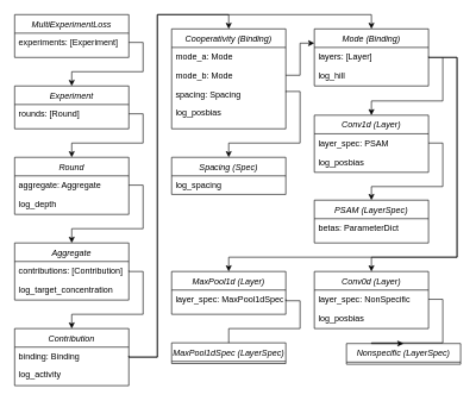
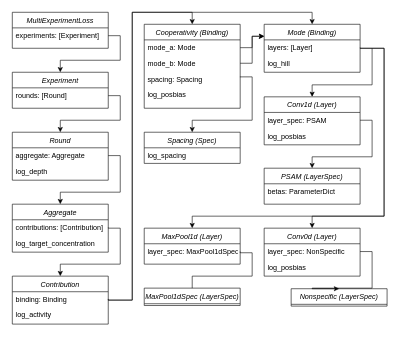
  <mxCell id="0" />
  <mxCell id="1" parent="0" />
  <mxCell id="2" value="MultiExperimentLoss" style="swimlane;fontStyle=2;align=center;verticalAlign=top;childLayout=stackLayout;horizontal=1;startSize=26;horizontalStack=0;resizeParent=1;resizeLast=0;collapsible=1;marginBottom=0;rounded=0;shadow=0;strokeWidth=1;" parent="1" vertex="1"><mxGeometry x="20" y="20" width="160" height="60" as="geometry"><mxRectangle x="230" y="140" width="160" height="26" as="alternateBounds" /></mxGeometry></mxCell>
  <mxCell id="3" value="experiments: [Experiment]" style="text;align=left;verticalAlign=top;spacingLeft=4;spacingRight=4;overflow=hidden;rotatable=0;points=[[0,0.5],[1,0.5]];portConstraint=eastwest;rounded=0;shadow=0;html=0;" parent="2" vertex="1"><mxGeometry y="26" width="160" height="26" as="geometry" /></mxCell>
  <mxCell id="4" value="Experiment" style="swimlane;fontStyle=2;align=center;verticalAlign=top;childLayout=stackLayout;horizontal=1;startSize=26;horizontalStack=0;resizeParent=1;resizeLast=0;collapsible=1;marginBottom=0;rounded=0;shadow=0;strokeWidth=1;" parent="1" vertex="1"><mxGeometry x="20" y="120" width="160" height="60" as="geometry"><mxRectangle x="230" y="140" width="160" height="26" as="alternateBounds" /></mxGeometry></mxCell>
  <mxCell id="5" value="rounds: [Round]" style="text;align=left;verticalAlign=top;spacingLeft=4;spacingRight=4;overflow=hidden;rotatable=0;points=[[0,0.5],[1,0.5]];portConstraint=eastwest;rounded=0;shadow=0;html=0;" parent="4" vertex="1"><mxGeometry y="26" width="160" height="26" as="geometry" /></mxCell>
  <mxCell id="6" style="edgeStyle=orthogonalEdgeStyle;rounded=0;orthogonalLoop=1;jettySize=auto;html=1;exitX=1;exitY=0.5;exitDx=0;exitDy=0;entryX=0.5;entryY=0;entryDx=0;entryDy=0;" parent="1" source="3" target="4" edge="1"><mxGeometry relative="1" as="geometry"><mxPoint x="260" y="59" as="targetPoint" /><Array as="points"><mxPoint x="200" y="59" /><mxPoint x="200" y="100" /><mxPoint x="100" y="100" /></Array></mxGeometry></mxCell>
  <mxCell id="7" value="Round" style="swimlane;fontStyle=2;align=center;verticalAlign=top;childLayout=stackLayout;horizontal=1;startSize=26;horizontalStack=0;resizeParent=1;resizeLast=0;collapsible=1;marginBottom=0;rounded=0;shadow=0;strokeWidth=1;" parent="1" vertex="1"><mxGeometry x="20" y="220" width="160" height="80" as="geometry"><mxRectangle x="230" y="140" width="160" height="26" as="alternateBounds" /></mxGeometry></mxCell>
  <mxCell id="8" value="aggregate: Aggregate" style="text;align=left;verticalAlign=top;spacingLeft=4;spacingRight=4;overflow=hidden;rotatable=0;points=[[0,0.5],[1,0.5]];portConstraint=eastwest;rounded=0;shadow=0;html=0;" parent="7" vertex="1"><mxGeometry y="26" width="160" height="26" as="geometry" /></mxCell>
  <mxCell id="9" value="log_depth" style="text;align=left;verticalAlign=top;spacingLeft=4;spacingRight=4;overflow=hidden;rotatable=0;points=[[0,0.5],[1,0.5]];portConstraint=eastwest;rounded=0;shadow=0;html=0;" parent="7" vertex="1"><mxGeometry y="52" width="160" height="26" as="geometry" /></mxCell>
  <mxCell id="10" style="edgeStyle=orthogonalEdgeStyle;rounded=0;orthogonalLoop=1;jettySize=auto;html=1;exitX=1;exitY=0.5;exitDx=0;exitDy=0;entryX=0.5;entryY=0;entryDx=0;entryDy=0;" parent="1" source="5" target="7" edge="1"><mxGeometry relative="1" as="geometry"><mxPoint x="240" y="199" as="targetPoint" /><Array as="points"><mxPoint x="200" y="159" /><mxPoint x="200" y="200" /><mxPoint x="100" y="200" /></Array></mxGeometry></mxCell>
  <mxCell id="11" value="Aggregate" style="swimlane;fontStyle=2;align=center;verticalAlign=top;childLayout=stackLayout;horizontal=1;startSize=26;horizontalStack=0;resizeParent=1;resizeLast=0;collapsible=1;marginBottom=0;rounded=0;shadow=0;strokeWidth=1;" parent="1" vertex="1"><mxGeometry x="20" y="340" width="160" height="80" as="geometry"><mxRectangle x="230" y="140" width="160" height="26" as="alternateBounds" /></mxGeometry></mxCell>
  <mxCell id="12" value="contributions: [Contribution]" style="text;align=left;verticalAlign=top;spacingLeft=4;spacingRight=4;overflow=hidden;rotatable=0;points=[[0,0.5],[1,0.5]];portConstraint=eastwest;rounded=0;shadow=0;html=0;" parent="11" vertex="1"><mxGeometry y="26" width="160" height="26" as="geometry" /></mxCell>
  <mxCell id="13" value="log_target_concentration" style="text;align=left;verticalAlign=top;spacingLeft=4;spacingRight=4;overflow=hidden;rotatable=0;points=[[0,0.5],[1,0.5]];portConstraint=eastwest;rounded=0;shadow=0;html=0;" parent="11" vertex="1"><mxGeometry y="52" width="160" height="26" as="geometry" /></mxCell>
  <mxCell id="14" style="edgeStyle=orthogonalEdgeStyle;rounded=0;orthogonalLoop=1;jettySize=auto;html=1;exitX=1;exitY=0.5;exitDx=0;exitDy=0;entryX=0.5;entryY=0;entryDx=0;entryDy=0;" parent="1" source="8" target="11" edge="1"><mxGeometry relative="1" as="geometry"><mxPoint x="240" y="299" as="targetPoint" /><Array as="points"><mxPoint x="200" y="259" /><mxPoint x="200" y="320" /><mxPoint x="100" y="320" /></Array></mxGeometry></mxCell>
  <mxCell id="15" value="Contribution" style="swimlane;fontStyle=2;align=center;verticalAlign=top;childLayout=stackLayout;horizontal=1;startSize=26;horizontalStack=0;resizeParent=1;resizeLast=0;collapsible=1;marginBottom=0;rounded=0;shadow=0;strokeWidth=1;" parent="1" vertex="1"><mxGeometry x="20" y="460" width="160" height="80" as="geometry"><mxRectangle x="230" y="140" width="160" height="26" as="alternateBounds" /></mxGeometry></mxCell>
  <mxCell id="16" value="binding: Binding&#10;" style="text;align=left;verticalAlign=top;spacingLeft=4;spacingRight=4;overflow=hidden;rotatable=0;points=[[0,0.5],[1,0.5]];portConstraint=eastwest;rounded=0;shadow=0;html=0;" parent="15" vertex="1"><mxGeometry y="26" width="160" height="24" as="geometry" /></mxCell>
  <mxCell id="17" value="log_activity" style="text;align=left;verticalAlign=top;spacingLeft=4;spacingRight=4;overflow=hidden;rotatable=0;points=[[0,0.5],[1,0.5]];portConstraint=eastwest;rounded=0;shadow=0;html=0;" parent="15" vertex="1"><mxGeometry y="50" width="160" height="30" as="geometry" /></mxCell>
  <mxCell id="18" style="edgeStyle=orthogonalEdgeStyle;rounded=0;orthogonalLoop=1;jettySize=auto;html=1;exitX=1;exitY=0.5;exitDx=0;exitDy=0;entryX=0.5;entryY=0;entryDx=0;entryDy=0;" parent="1" source="12" target="15" edge="1"><mxGeometry relative="1" as="geometry"><mxPoint x="520" y="59" as="targetPoint" /><Array as="points"><mxPoint x="180" y="380" /><mxPoint x="200" y="380" /><mxPoint x="200" y="440" /><mxPoint x="100" y="440" /></Array></mxGeometry></mxCell>
  <mxCell id="19" value="Mode (Binding)" style="swimlane;fontStyle=2;align=center;verticalAlign=top;childLayout=stackLayout;horizontal=1;startSize=26;horizontalStack=0;resizeParent=1;resizeLast=0;collapsible=1;marginBottom=0;rounded=0;shadow=0;strokeWidth=1;" parent="1" vertex="1"><mxGeometry x="440" y="40" width="160" height="80" as="geometry"><mxRectangle x="230" y="140" width="160" height="26" as="alternateBounds" /></mxGeometry></mxCell>
  <mxCell id="20" value="layers: [Layer] " style="text;align=left;verticalAlign=top;spacingLeft=4;spacingRight=4;overflow=hidden;rotatable=0;points=[[0,0.5],[1,0.5]];portConstraint=eastwest;rounded=0;shadow=0;html=0;" parent="19" vertex="1"><mxGeometry y="26" width="160" height="26" as="geometry" /></mxCell>
  <mxCell id="21" value="log_hill" style="text;align=left;verticalAlign=top;spacingLeft=4;spacingRight=4;overflow=hidden;rotatable=0;points=[[0,0.5],[1,0.5]];portConstraint=eastwest;rounded=0;shadow=0;html=0;" parent="19" vertex="1"><mxGeometry y="52" width="160" height="26" as="geometry" /></mxCell>
  <mxCell id="22" style="edgeStyle=orthogonalEdgeStyle;rounded=0;orthogonalLoop=1;jettySize=auto;html=1;entryX=0.5;entryY=0;entryDx=0;entryDy=0;" parent="1" source="16" target="19" edge="1"><mxGeometry relative="1" as="geometry"><mxPoint x="519.98" y="39.95" as="targetPoint" /><Array as="points"><mxPoint x="220" y="500" /><mxPoint x="220" y="20" /><mxPoint x="520" y="20" /></Array><mxPoint x="159.98" y="497.95" as="sourcePoint" /></mxGeometry></mxCell>
  <mxCell id="23" value="Conv1d (Layer)" style="swimlane;fontStyle=2;align=center;verticalAlign=top;childLayout=stackLayout;horizontal=1;startSize=26;horizontalStack=0;resizeParent=1;resizeLast=0;collapsible=1;marginBottom=0;rounded=0;shadow=0;strokeWidth=1;" parent="1" vertex="1"><mxGeometry x="440" y="161" width="160" height="80" as="geometry"><mxRectangle x="230" y="140" width="160" height="26" as="alternateBounds" /></mxGeometry></mxCell>
  <mxCell id="24" value="layer_spec: PSAM" style="text;align=left;verticalAlign=top;spacingLeft=4;spacingRight=4;overflow=hidden;rotatable=0;points=[[0,0.5],[1,0.5]];portConstraint=eastwest;rounded=0;shadow=0;html=0;" parent="23" vertex="1"><mxGeometry y="26" width="160" height="26" as="geometry" /></mxCell>
  <mxCell id="25" value="log_posbias" style="text;align=left;verticalAlign=top;spacingLeft=4;spacingRight=4;overflow=hidden;rotatable=0;points=[[0,0.5],[1,0.5]];portConstraint=eastwest;rounded=0;shadow=0;html=0;" parent="23" vertex="1"><mxGeometry y="52" width="160" height="26" as="geometry" /></mxCell>
  <mxCell id="26" style="edgeStyle=orthogonalEdgeStyle;rounded=0;orthogonalLoop=1;jettySize=auto;html=1;entryX=0.5;entryY=0;entryDx=0;entryDy=0;" parent="1" source="20" target="23" edge="1"><mxGeometry relative="1" as="geometry"><mxPoint x="520" y="280" as="targetPoint" /><Array as="points"><mxPoint x="620" y="80" /><mxPoint x="620" y="141" /><mxPoint x="520" y="141" /></Array><mxPoint x="640" y="80" as="sourcePoint" /></mxGeometry></mxCell>
  <mxCell id="27" style="edgeStyle=orthogonalEdgeStyle;rounded=0;orthogonalLoop=1;jettySize=auto;html=1;entryX=0.5;entryY=0;entryDx=0;entryDy=0;exitX=1;exitY=0.5;exitDx=0;exitDy=0;" parent="1" source="16" target="28" edge="1"><mxGeometry relative="1" as="geometry"><mxPoint x="320" y="39.95" as="targetPoint" /><Array as="points"><mxPoint x="180" y="500" /><mxPoint x="220" y="500" /><mxPoint x="220" y="20" /><mxPoint x="320" y="20" /></Array><mxPoint x="160" y="499.95" as="sourcePoint" /></mxGeometry></mxCell>
  <mxCell id="28" value="Cooperativity (Binding)" style="swimlane;fontStyle=2;align=center;verticalAlign=top;childLayout=stackLayout;horizontal=1;startSize=26;horizontalStack=0;resizeParent=1;resizeLast=0;collapsible=1;marginBottom=0;rounded=0;shadow=0;strokeWidth=1;" parent="1" vertex="1"><mxGeometry x="240" y="40" width="160" height="140" as="geometry"><mxRectangle x="230" y="140" width="160" height="26" as="alternateBounds" /></mxGeometry></mxCell>
  <mxCell id="29" value="mode_a: Mode " style="text;align=left;verticalAlign=top;spacingLeft=4;spacingRight=4;overflow=hidden;rotatable=0;points=[[0,0.5],[1,0.5]];portConstraint=eastwest;rounded=0;shadow=0;html=0;" parent="28" vertex="1"><mxGeometry y="26" width="160" height="26" as="geometry" /></mxCell>
  <mxCell id="30" value="mode_b: Mode" style="text;align=left;verticalAlign=top;spacingLeft=4;spacingRight=4;overflow=hidden;rotatable=0;points=[[0,0.5],[1,0.5]];portConstraint=eastwest;rounded=0;shadow=0;html=0;" parent="28" vertex="1"><mxGeometry y="52" width="160" height="26" as="geometry" /></mxCell>
  <mxCell id="31" value="spacing: Spacing " style="text;align=left;verticalAlign=top;spacingLeft=4;spacingRight=4;overflow=hidden;rotatable=0;points=[[0,0.5],[1,0.5]];portConstraint=eastwest;rounded=0;shadow=0;html=0;" parent="28" vertex="1"><mxGeometry y="78" width="160" height="26" as="geometry" /></mxCell>
  <mxCell id="32" value="log_posbias" style="text;align=left;verticalAlign=top;spacingLeft=4;spacingRight=4;overflow=hidden;rotatable=0;points=[[0,0.5],[1,0.5]];portConstraint=eastwest;rounded=0;shadow=0;html=0;" parent="28" vertex="1"><mxGeometry y="104" width="160" height="36" as="geometry" /></mxCell>
  <mxCell id="33" value="PSAM (LayerSpec)" style="swimlane;fontStyle=2;align=center;verticalAlign=top;childLayout=stackLayout;horizontal=1;startSize=26;horizontalStack=0;resizeParent=1;resizeLast=0;collapsible=1;marginBottom=0;rounded=0;shadow=0;strokeWidth=1;" parent="1" vertex="1"><mxGeometry x="440" y="280" width="160" height="60" as="geometry"><mxRectangle x="230" y="140" width="160" height="26" as="alternateBounds" /></mxGeometry></mxCell>
  <mxCell id="34" value="betas: ParameterDict" style="text;align=left;verticalAlign=top;spacingLeft=4;spacingRight=4;overflow=hidden;rotatable=0;points=[[0,0.5],[1,0.5]];portConstraint=eastwest;rounded=0;shadow=0;html=0;" parent="33" vertex="1"><mxGeometry y="26" width="160" height="34" as="geometry" /></mxCell>
  <mxCell id="35" style="edgeStyle=orthogonalEdgeStyle;rounded=0;orthogonalLoop=1;jettySize=auto;html=1;entryX=0.5;entryY=0;entryDx=0;entryDy=0;" parent="1" source="24" target="33" edge="1"><mxGeometry relative="1" as="geometry"><mxPoint x="550" y="171" as="targetPoint" /><Array as="points"><mxPoint x="620" y="200" /><mxPoint x="620" y="261" /><mxPoint x="520" y="261" /></Array><mxPoint x="630" y="90" as="sourcePoint" /></mxGeometry></mxCell>
  <mxCell id="36" value="Conv0d (Layer)" style="swimlane;fontStyle=2;align=center;verticalAlign=top;childLayout=stackLayout;horizontal=1;startSize=26;horizontalStack=0;resizeParent=1;resizeLast=0;collapsible=1;marginBottom=0;rounded=0;shadow=0;strokeWidth=1;" parent="1" vertex="1"><mxGeometry x="440" y="380" width="160" height="80" as="geometry"><mxRectangle x="230" y="140" width="160" height="26" as="alternateBounds" /></mxGeometry></mxCell>
  <mxCell id="37" value="layer_spec: NonSpecific" style="text;align=left;verticalAlign=top;spacingLeft=4;spacingRight=4;overflow=hidden;rotatable=0;points=[[0,0.5],[1,0.5]];portConstraint=eastwest;rounded=0;shadow=0;html=0;" parent="36" vertex="1"><mxGeometry y="26" width="160" height="26" as="geometry" /></mxCell>
  <mxCell id="38" value="log_posbias" style="text;align=left;verticalAlign=top;spacingLeft=4;spacingRight=4;overflow=hidden;rotatable=0;points=[[0,0.5],[1,0.5]];portConstraint=eastwest;rounded=0;shadow=0;html=0;" parent="36" vertex="1"><mxGeometry y="52" width="160" height="26" as="geometry" /></mxCell>
  <mxCell id="39" style="edgeStyle=orthogonalEdgeStyle;rounded=0;orthogonalLoop=1;jettySize=auto;html=1;entryX=0.5;entryY=0;entryDx=0;entryDy=0;exitX=1;exitY=0.5;exitDx=0;exitDy=0;" parent="1" source="20" target="36" edge="1"><mxGeometry relative="1" as="geometry"><mxPoint x="520" y="481" as="targetPoint" /><Array as="points"><mxPoint x="600" y="80" /><mxPoint x="640" y="80" /><mxPoint x="640" y="360" /><mxPoint x="520" y="360" /></Array><mxPoint x="670" y="100" as="sourcePoint" /></mxGeometry></mxCell>
  <mxCell id="40" value="Nonspecific (LayerSpec)" style="swimlane;fontStyle=2;align=center;verticalAlign=top;childLayout=stackLayout;horizontal=1;startSize=26;horizontalStack=0;resizeParent=1;resizeLast=0;collapsible=1;marginBottom=0;rounded=0;shadow=0;strokeWidth=1;" parent="1" vertex="1"><mxGeometry x="485" y="481" width="160" height="29" as="geometry"><mxRectangle x="230" y="140" width="160" height="26" as="alternateBounds" /></mxGeometry></mxCell>
+ <mxCell id="41" style="edgeStyle=orthogonalEdgeStyle;rounded=0;orthogonalLoop=1;jettySize=auto;html=1;exitX=1;exitY=0.5;exitDx=0;exitDy=0;entryX=0;entryY=0.25;entryDx=0;entryDy=0;" parent="1" source="29" target="19" edge="1"><mxGeometry relative="1" as="geometry" /></mxCell>
  <mxCell id="42" style="edgeStyle=orthogonalEdgeStyle;rounded=0;orthogonalLoop=1;jettySize=auto;html=1;exitX=1;exitY=0.5;exitDx=0;exitDy=0;entryX=0;entryY=0.25;entryDx=0;entryDy=0;" parent="1" source="30" target="19" edge="1"><mxGeometry relative="1" as="geometry" /></mxCell>
  <mxCell id="43" value="Spacing (Spec)" style="swimlane;fontStyle=2;align=center;verticalAlign=top;childLayout=stackLayout;horizontal=1;startSize=26;horizontalStack=0;resizeParent=1;resizeLast=0;collapsible=1;marginBottom=0;rounded=0;shadow=0;strokeWidth=1;" parent="1" vertex="1"><mxGeometry x="240" y="220" width="160" height="52" as="geometry"><mxRectangle x="230" y="140" width="160" height="26" as="alternateBounds" /></mxGeometry></mxCell>
  <mxCell id="44" value="log_spacing" style="text;align=left;verticalAlign=top;spacingLeft=4;spacingRight=4;overflow=hidden;rotatable=0;points=[[0,0.5],[1,0.5]];portConstraint=eastwest;rounded=0;shadow=0;html=0;" parent="43" vertex="1"><mxGeometry y="26" width="160" height="26" as="geometry" /></mxCell>
  <mxCell id="45" style="edgeStyle=orthogonalEdgeStyle;rounded=0;orthogonalLoop=1;jettySize=auto;html=1;entryX=0.5;entryY=0;entryDx=0;entryDy=0;exitX=0.997;exitY=0.374;exitDx=0;exitDy=0;exitPerimeter=0;" parent="1" source="31" target="43" edge="1"><mxGeometry relative="1" as="geometry"><Array as="points"><mxPoint x="420" y="128" /><mxPoint x="420" y="200" /><mxPoint x="320" y="200" /></Array></mxGeometry></mxCell>
  <mxCell id="46" value="MaxPool1d (Layer)" style="swimlane;fontStyle=2;align=center;verticalAlign=top;childLayout=stackLayout;horizontal=1;startSize=26;horizontalStack=0;resizeParent=1;resizeLast=0;collapsible=1;marginBottom=0;rounded=0;shadow=0;strokeWidth=1;" parent="1" vertex="1"><mxGeometry x="240" y="380" width="160" height="60" as="geometry"><mxRectangle x="230" y="140" width="160" height="26" as="alternateBounds" /></mxGeometry></mxCell>
  <mxCell id="47" value="layer_spec: MaxPool1dSpec" style="text;align=left;verticalAlign=top;spacingLeft=4;spacingRight=4;overflow=hidden;rotatable=0;points=[[0,0.5],[1,0.5]];portConstraint=eastwest;rounded=0;shadow=0;html=0;" parent="46" vertex="1"><mxGeometry y="26" width="160" height="26" as="geometry" /></mxCell>
  <mxCell id="48" value="MaxPool1dSpec (LayerSpec)" style="swimlane;fontStyle=2;align=center;verticalAlign=top;childLayout=stackLayout;horizontal=1;startSize=26;horizontalStack=0;resizeParent=1;resizeLast=0;collapsible=1;marginBottom=0;rounded=0;shadow=0;strokeWidth=1;" parent="1" vertex="1"><mxGeometry x="240" y="480" width="160" height="29" as="geometry"><mxRectangle x="230" y="140" width="160" height="26" as="alternateBounds" /></mxGeometry></mxCell>
  <mxCell id="49" style="edgeStyle=orthogonalEdgeStyle;rounded=0;orthogonalLoop=1;jettySize=auto;html=1;entryX=0.5;entryY=0;entryDx=0;entryDy=0;exitX=1;exitY=0.5;exitDx=0;exitDy=0;endArrow=none;" parent="1" source="47" target="48" edge="1"><mxGeometry relative="1" as="geometry"><mxPoint x="330" y="391" as="targetPoint" /><Array as="points"><mxPoint x="400" y="421" /><mxPoint x="420" y="421" /><mxPoint x="420" y="460" /><mxPoint x="320" y="460" /></Array><mxPoint x="420" y="421" as="sourcePoint" /></mxGeometry></mxCell>
  <mxCell id="50" style="edgeStyle=orthogonalEdgeStyle;rounded=0;orthogonalLoop=1;jettySize=auto;html=1;entryX=0.5;entryY=0;entryDx=0;entryDy=0;" parent="1" target="46" edge="1"><mxGeometry relative="1" as="geometry"><mxPoint x="550" y="390" as="targetPoint" /><Array as="points"><mxPoint x="640" y="80" /><mxPoint x="640" y="360" /><mxPoint x="320" y="360" /></Array><mxPoint x="620" y="80" as="sourcePoint" /></mxGeometry></mxCell>
  <mxCell id="51" style="edgeStyle=orthogonalEdgeStyle;rounded=0;orthogonalLoop=1;jettySize=auto;html=1;exitX=1;exitY=0.5;exitDx=0;exitDy=0;entryX=0.5;entryY=0;entryDx=0;entryDy=0;" parent="1" source="37" target="40" edge="1"><mxGeometry relative="1" as="geometry"><Array as="points"><mxPoint x="620" y="419" /><mxPoint x="620" y="480" /><mxPoint x="520" y="480" /></Array></mxGeometry></mxCell>
